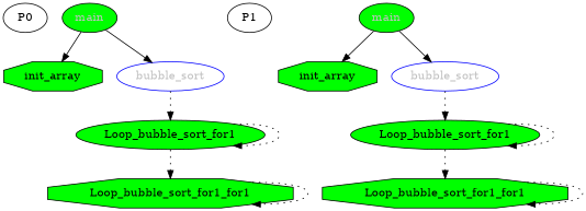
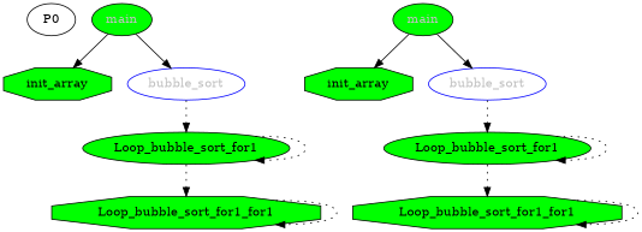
  digraph {
    node [color=black fillcolor=green fontcolor=black shape=ellipse style=filled]
    edge [style=dotted]
    n1 [label=P0 fillcolor="" fontcolor="" shape="" style=""]
    n2 [label=Loop_bubble_sort_for1_for1 shape=octagon]
    n3 [label=Loop_bubble_sort_for1]
    n4 [label=init_array shape=octagon]
    n5 [fontcolor=grey label=main]
    n6 [color=blue fillcolor=white fontcolor=grey label=bubble_sort]
-   n7 [label=P1 fillcolor="" fontcolor="" shape="" style=""]
    n8 [label=Loop_bubble_sort_for1_for1 shape=octagon]
    n9 [label=Loop_bubble_sort_for1]
    n10 [label=init_array shape=octagon]
    n11 [fontcolor=grey label=main]
    n12 [color=blue fillcolor=white fontcolor=grey label=bubble_sort]
    subgraph sub_1 {
      n1
      n2
      n3
      n4
      n5
      n6
    }
    subgraph sub_2 {
-     n7
      n8
      n9
      n10
      n11
      n12
    }
    n2 -> n2
    n3 -> n2
    n3 -> n3
    n5 -> n4 [style=""]
    n5 -> n6 [style=""]
    n6 -> n3
    n8 -> n8
    n9 -> n8
    n9 -> n9
    n11 -> n10 [style=""]
    n11 -> n12 [style=""]
    n12 -> n9
  }
